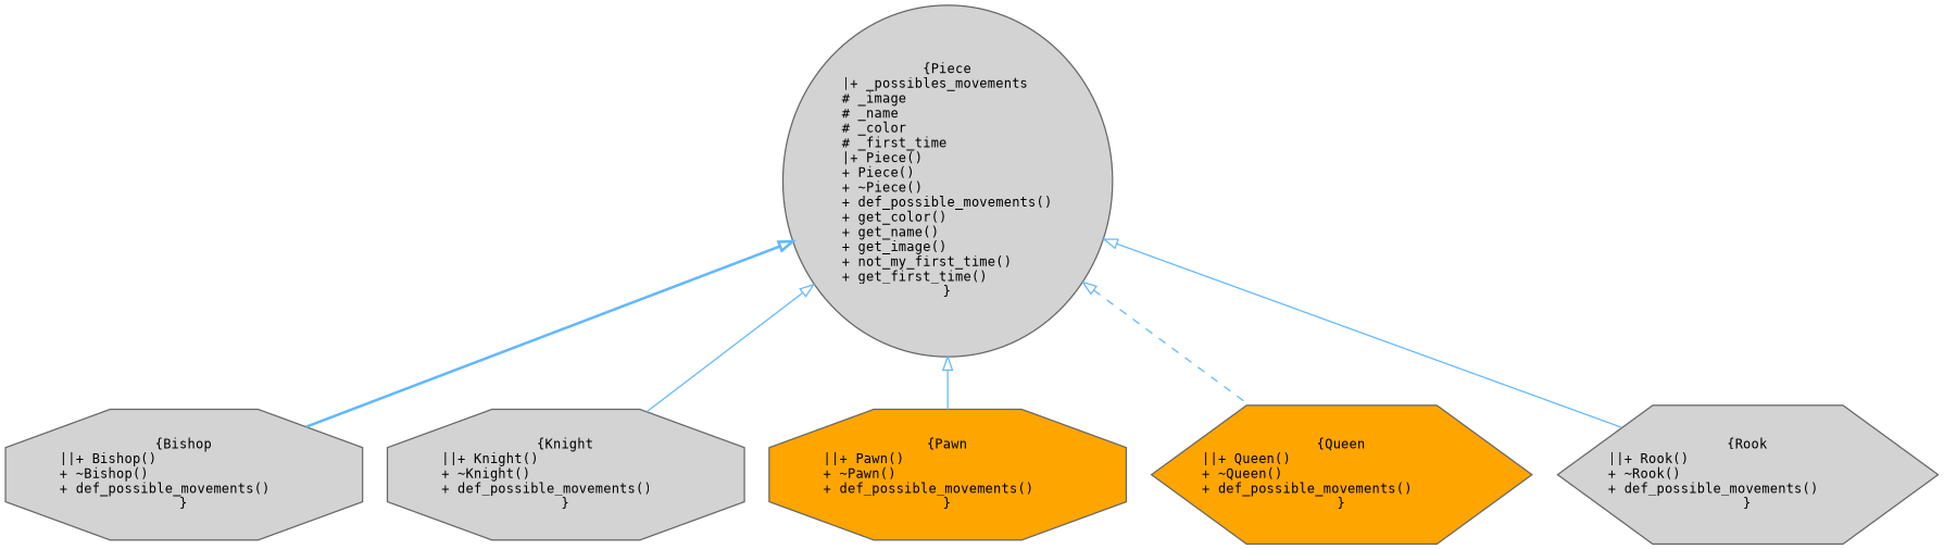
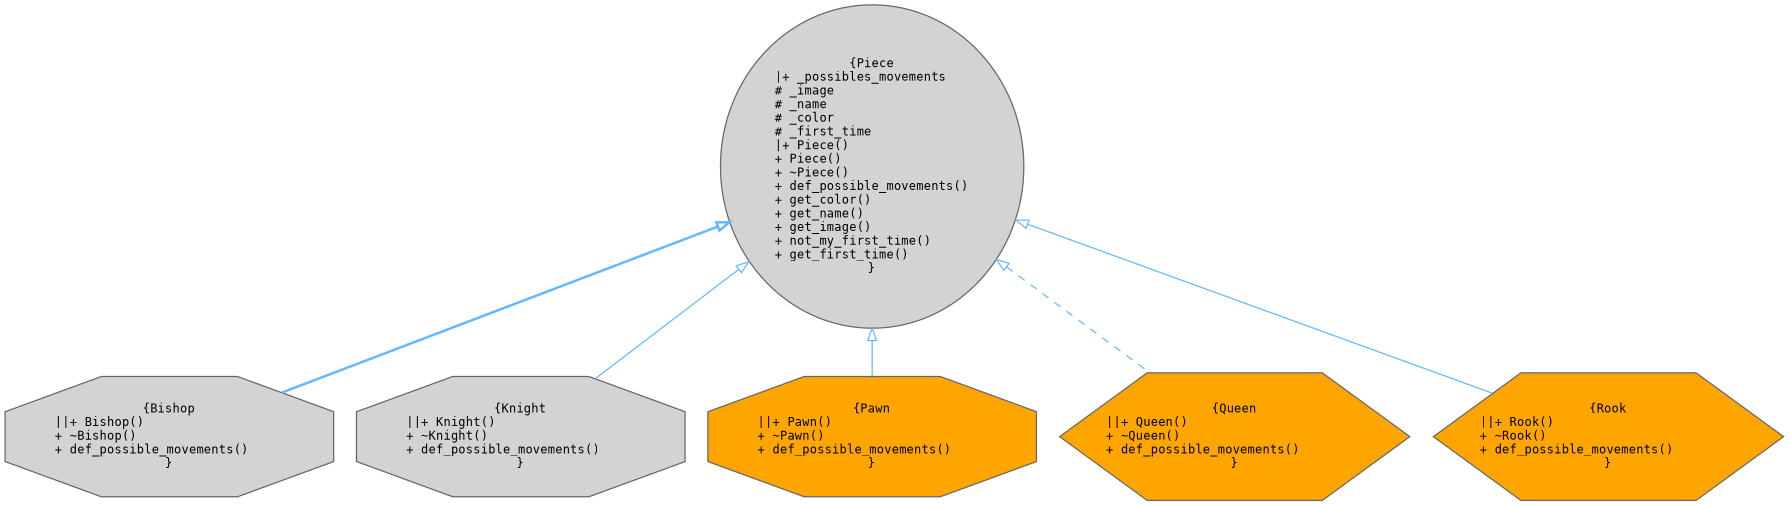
  digraph {
    fontname="DejaVu Sans Mono"
    node [color=gray40 fillcolor=lightgrey fontname="DejaVu Sans Mono" fontsize=10 shape=octagon style=filled]
    edge [arrowtail=onormal color=steelblue1 dir=back fontname="DejaVu Sans Mono" fontsize=10 labelfontname=Helvetica labelfontsize=10 style=solid]
    n1 [fontcolor=black height=0.2 label="{Piece\n|+ _possibles_movements\l# _image\l# _name\l# _color\l# _first_time\l|+ Piece()\l+ Piece()\l+ ~Piece()\l+ def_possible_movements()\l+ get_color()\l+ get_name()\l+ get_image()\l+ not_my_first_time()\l+ get_first_time()\l}" shape=ellipse width=0.4]
    n2 [height=0.2 label="{Bishop\n||+ Bishop()\l+ ~Bishop()\l+ def_possible_movements()\l}" width=0.4]
    n3 [height=0.2 label="{Knight\n||+ Knight()\l+ ~Knight()\l+ def_possible_movements()\l}" width=0.4]
    n4 [fillcolor=orange height=0.2 label="{Pawn\n||+ Pawn()\l+ ~Pawn()\l+ def_possible_movements()\l}" width=0.4]
    n5 [fillcolor=orange height=0.2 label="{Queen\n||+ Queen()\l+ ~Queen()\l+ def_possible_movements()\l}" shape=hexagon width=0.4]
-   n6 [height=0.2 label="{Rook\n||+ Rook()\l+ ~Rook()\l+ def_possible_movements()\l}" shape=hexagon width=0.4]
+   n6 [fillcolor=orange height=0.2 label="{Rook\n||+ Rook()\l+ ~Rook()\l+ def_possible_movements()\l}" shape=hexagon width=0.4]
    n1 -> n2 [style=bold]
    n1 -> n3
    n1 -> n4
    n1 -> n5 [style=dashed]
    n1 -> n6
  }
